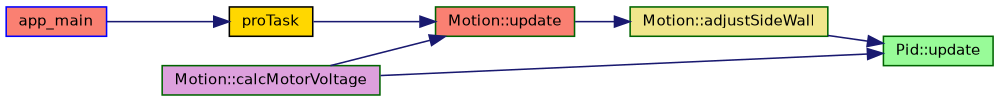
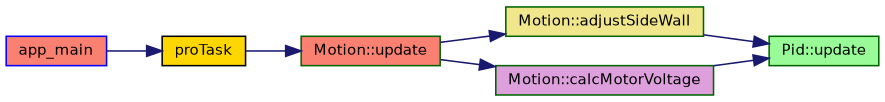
  digraph {
    rankdir=RL
    node [color=darkgreen fillcolor=salmon fontname=Helvetica fontsize=10 shape=record style=filled]
    edge [color=midnightblue dir=back fontname=Helvetica fontsize=10 labelfontname=Helvetica labelfontsize=10 style=solid]
    n1 [fillcolor=palegreen fontcolor=black height=0.2 label="Pid::update" width=0.4]
    n2 [fillcolor=khaki height=0.2 label="Motion::adjustSideWall" width=0.4]
    n3 [fillcolor=plum height=0.2 label="Motion::calcMotorVoltage" width=0.4]
    n4 [height=0.2 label="Motion::update" width=0.4]
    n5 [color=black fillcolor=gold height=0.2 label=proTask width=0.4]
    n6 [color=blue height=0.2 label=app_main width=0.4]
    n1 -> n2
    n1 -> n3
    n2 -> n4
-   n4 -> n3
+   n3 -> n4
    n4 -> n5
    n5 -> n6
  }
